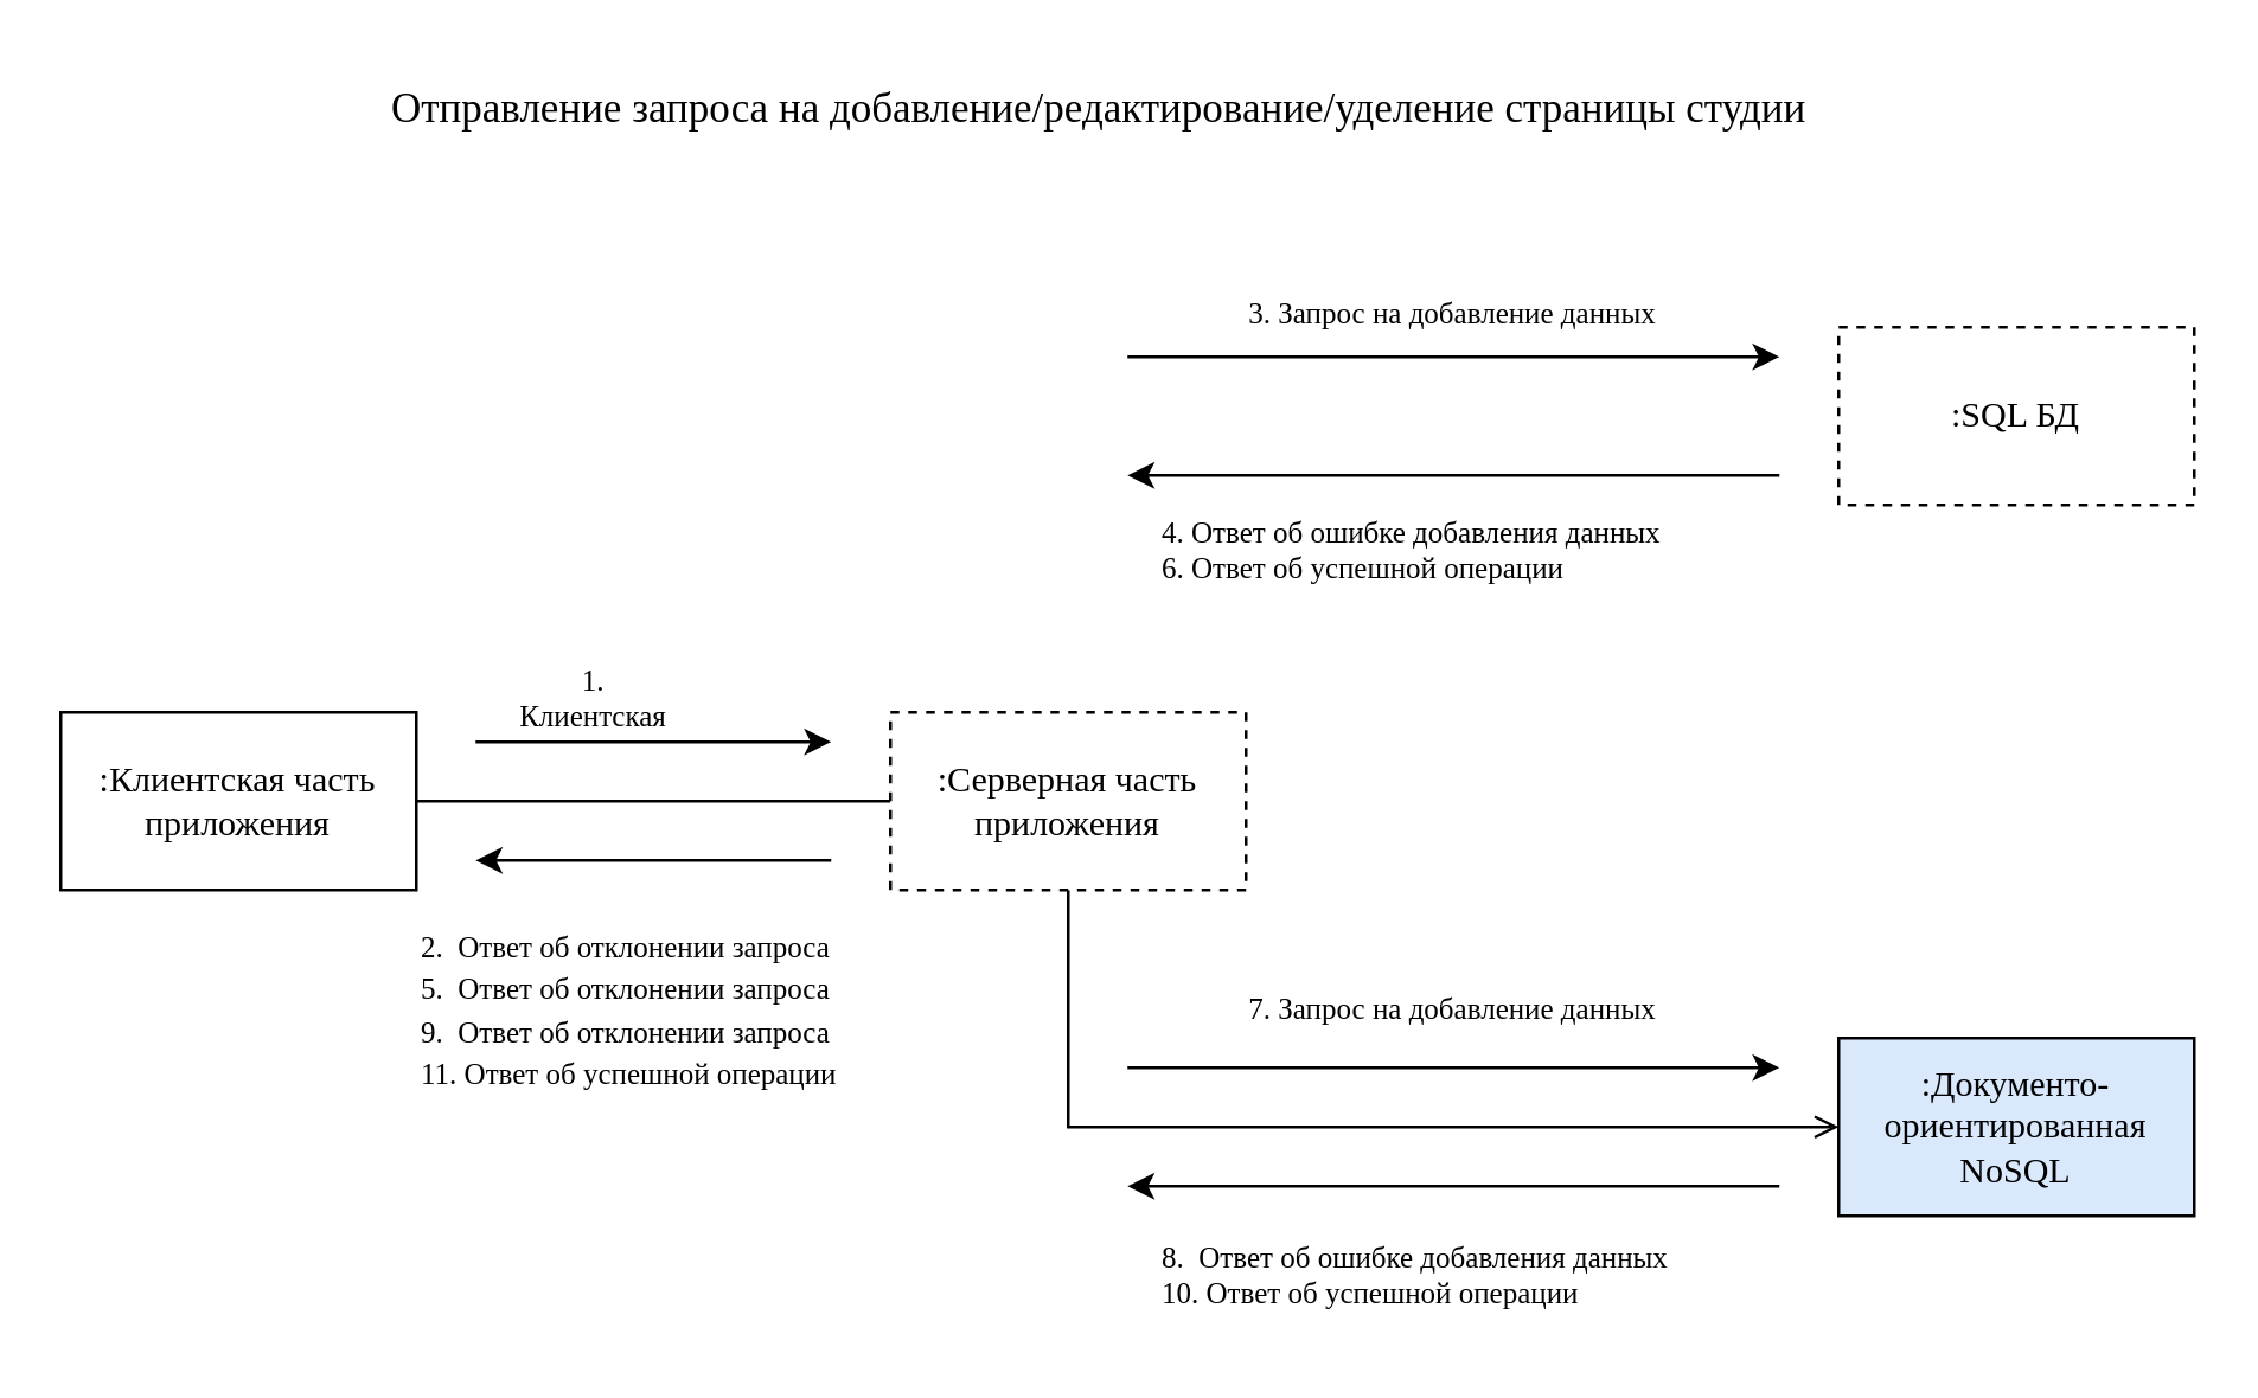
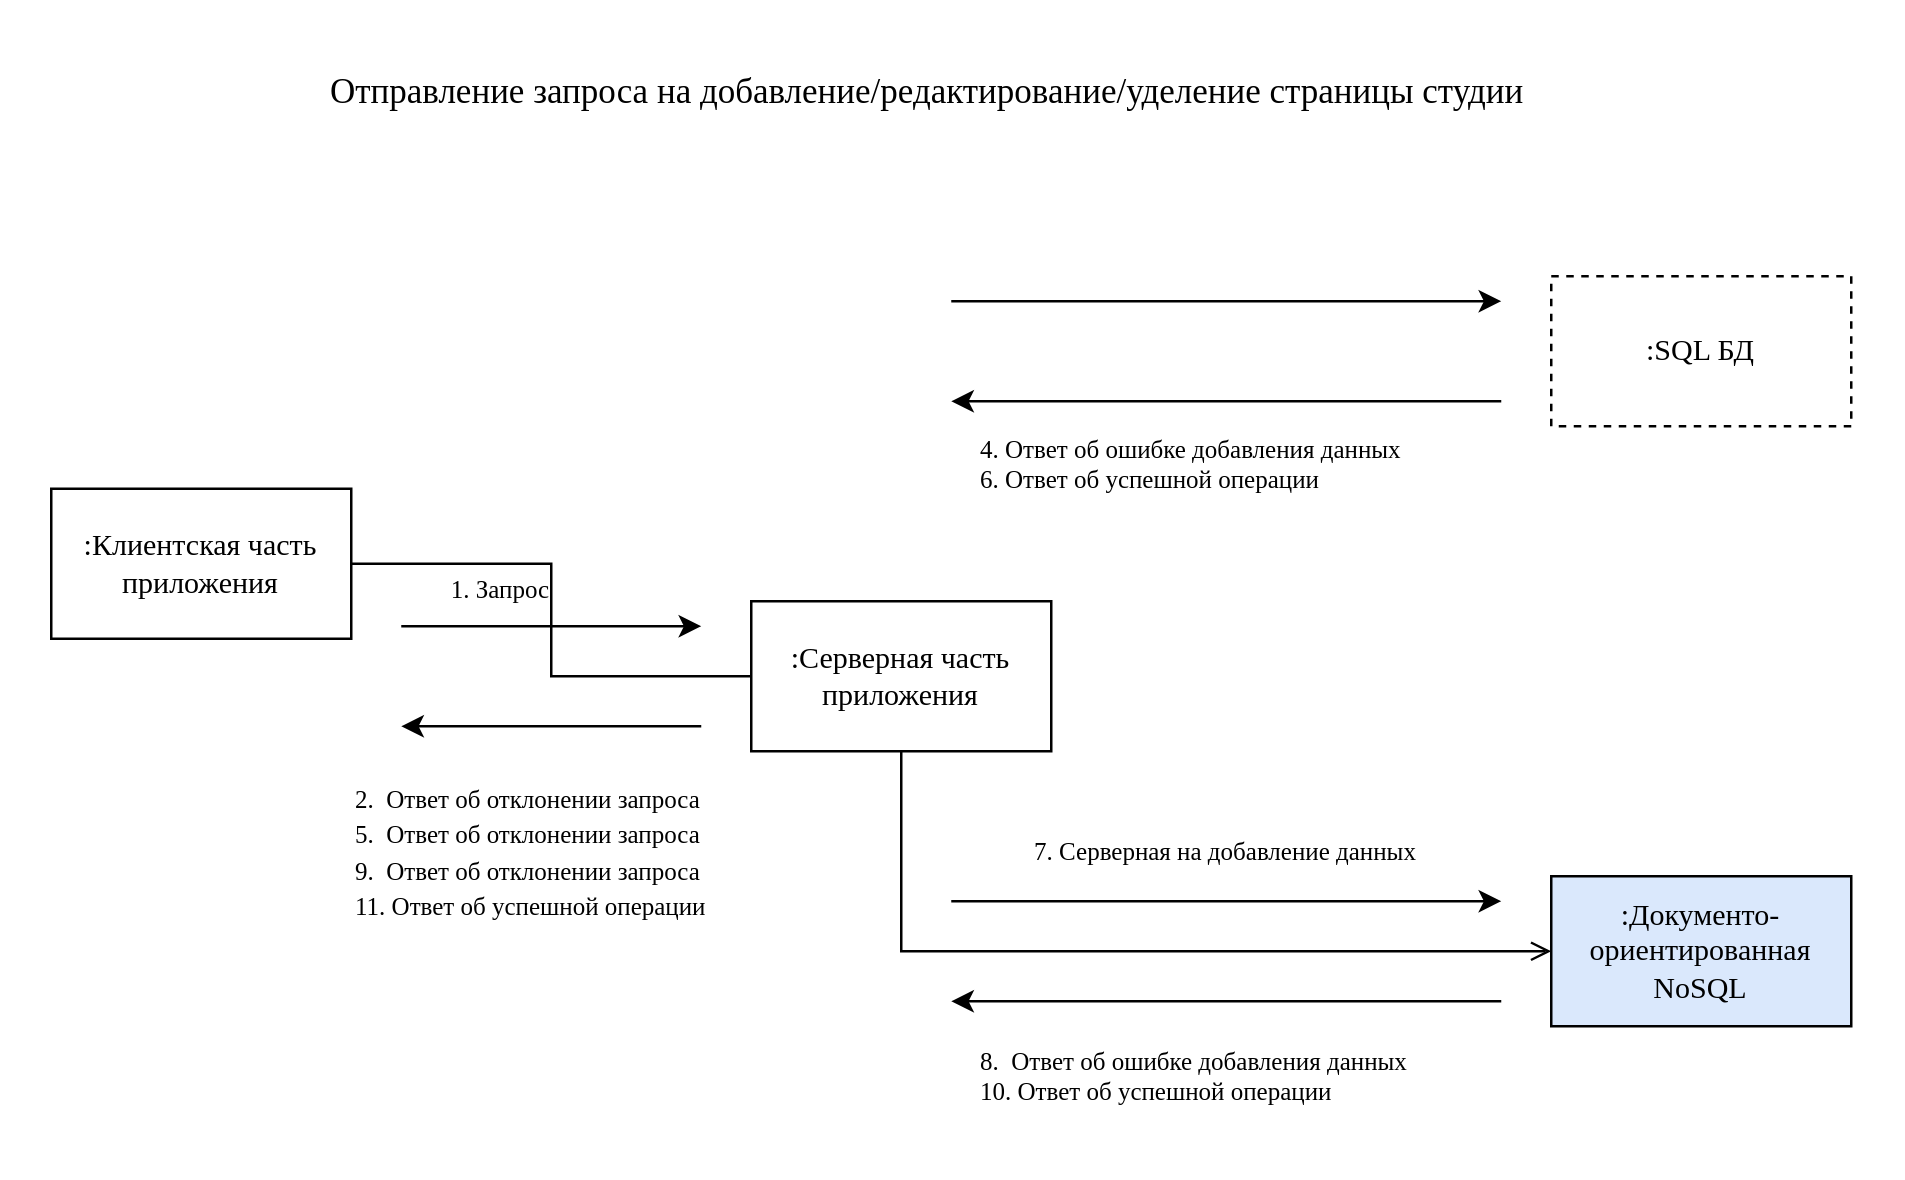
  <mxCell id="0" />
  <mxCell id="1" parent="0" />
  <mxCell id="2" style="edgeStyle=orthogonalEdgeStyle;rounded=0;orthogonalLoop=1;jettySize=auto;html=1;entryX=0;entryY=0.5;entryDx=0;entryDy=0;endArrow=none;startFill=0;" parent="1" source="3" target="5" edge="1"><mxGeometry relative="1" as="geometry" /></mxCell>
- <mxCell id="3" value=":Клиентская часть приложения" style="rounded=0;whiteSpace=wrap;html=1;fontFamily=Alegreya;fontSource=https%3A%2F%2Ffonts.googleapis.com%2Fcss%3Ffamily%3DAlegreya;" parent="1" vertex="1"><mxGeometry x="20" y="240" width="120" height="60" as="geometry" /></mxCell>
+ <mxCell id="3" value=":Клиентская часть приложения" style="rounded=0;whiteSpace=wrap;html=1;fontFamily=Alegreya;fontSource=https%3A%2F%2Ffonts.googleapis.com%2Fcss%3Ffamily%3DAlegreya;" parent="1" vertex="1"><mxGeometry x="20" y="195" width="120" height="60" as="geometry" /></mxCell>
  <mxCell id="4" style="edgeStyle=orthogonalEdgeStyle;rounded=0;orthogonalLoop=1;jettySize=auto;html=1;entryX=0;entryY=0.5;entryDx=0;entryDy=0;endArrow=open;startFill=0;" parent="1" source="5" target="7" edge="1"><mxGeometry relative="1" as="geometry"><Array as="points"><mxPoint x="360" y="380" /></Array></mxGeometry></mxCell>
- <mxCell id="5" value=":Серверная часть приложения" style="rounded=0;whiteSpace=wrap;html=1;fontFamily=Alegreya;fontSource=https%3A%2F%2Ffonts.googleapis.com%2Fcss%3Ffamily%3DAlegreya;dashed=1;" parent="1" vertex="1"><mxGeometry x="300" y="240" width="120" height="60" as="geometry" /></mxCell>
+ <mxCell id="5" value=":Серверная часть приложения" style="rounded=0;whiteSpace=wrap;html=1;fontFamily=Alegreya;fontSource=https%3A%2F%2Ffonts.googleapis.com%2Fcss%3Ffamily%3DAlegreya;" parent="1" vertex="1"><mxGeometry x="300" y="240" width="120" height="60" as="geometry" /></mxCell>
  <mxCell id="6" value=":SQL БД" style="rounded=0;whiteSpace=wrap;html=1;fontFamily=Alegreya;fontSource=https%3A%2F%2Ffonts.googleapis.com%2Fcss%3Ffamily%3DAlegreya;dashed=1;" parent="1" vertex="1"><mxGeometry x="620" y="110" width="120" height="60" as="geometry" /></mxCell>
  <mxCell id="7" value=":Документо-ориентированная NoSQL" style="rounded=0;whiteSpace=wrap;html=1;fontFamily=Alegreya;fontSource=https%3A%2F%2Ffonts.googleapis.com%2Fcss%3Ffamily%3DAlegreya;fillColor=#dae8fc;" parent="1" vertex="1"><mxGeometry x="620" y="350" width="120" height="60" as="geometry" /></mxCell>
  <mxCell id="8" value="" style="endArrow=classic;html=1;rounded=0;" parent="1" edge="1"><mxGeometry width="50" height="50" relative="1" as="geometry"><mxPoint x="160" y="250" as="sourcePoint" /><mxPoint x="280" y="250" as="targetPoint" /></mxGeometry></mxCell>
  <mxCell id="9" value="" style="endArrow=classic;html=1;rounded=0;" parent="1" edge="1"><mxGeometry width="50" height="50" relative="1" as="geometry"><mxPoint x="280" y="290" as="sourcePoint" /><mxPoint x="160" y="290" as="targetPoint" /></mxGeometry></mxCell>
  <mxCell id="10" value="" style="endArrow=classic;html=1;rounded=0;" parent="1" edge="1"><mxGeometry width="50" height="50" relative="1" as="geometry"><mxPoint x="380" y="120" as="sourcePoint" /><mxPoint x="600" y="120" as="targetPoint" /></mxGeometry></mxCell>
  <mxCell id="11" value="" style="endArrow=classic;html=1;rounded=0;" parent="1" edge="1"><mxGeometry width="50" height="50" relative="1" as="geometry"><mxPoint x="380" y="360" as="sourcePoint" /><mxPoint x="600" y="360" as="targetPoint" /></mxGeometry></mxCell>
  <mxCell id="12" value="" style="endArrow=classic;html=1;rounded=0;" parent="1" edge="1"><mxGeometry width="50" height="50" relative="1" as="geometry"><mxPoint x="600" y="400" as="sourcePoint" /><mxPoint x="380" y="400" as="targetPoint" /></mxGeometry></mxCell>
  <mxCell id="13" value="" style="endArrow=classic;html=1;rounded=0;" parent="1" edge="1"><mxGeometry width="50" height="50" relative="1" as="geometry"><mxPoint x="600" y="160" as="sourcePoint" /><mxPoint x="380" y="160" as="targetPoint" /></mxGeometry></mxCell>
  <mxCell id="14" value="&lt;div style=&quot;font-weight: normal; font-size: 14px; line-height: 19px; white-space: pre;&quot;&gt;&lt;div&gt;&lt;span style=&quot;&quot;&gt;Отправление запроса на добавление/редактирование/уделение страницы студии&lt;/span&gt;&lt;/div&gt;&lt;/div&gt;" style="text;whiteSpace=wrap;html=1;fontColor=default;textShadow=0;labelBackgroundColor=default;fontFamily=Alegreya;fontSource=https%3A%2F%2Ffonts.googleapis.com%2Fcss%3Ffamily%3DAlegreya;" parent="1" vertex="1"><mxGeometry x="130" y="20" width="500" height="40" as="geometry" /></mxCell>
- <mxCell id="15" value="1. Клиентская" style="text;html=1;align=center;verticalAlign=middle;whiteSpace=wrap;rounded=0;fontFamily=JetBrains Mono;fontSource=https%3A%2F%2Ffonts.googleapis.com%2Fcss%3Ffamily%3DJetBrains%2BMono;fontSize=10;" parent="1" vertex="1"><mxGeometry x="170" y="220" width="60" height="30" as="geometry" /></mxCell>
+ <mxCell id="15" value="1. Запрос" style="text;html=1;align=center;verticalAlign=middle;whiteSpace=wrap;rounded=0;fontFamily=JetBrains Mono;fontSource=https%3A%2F%2Ffonts.googleapis.com%2Fcss%3Ffamily%3DJetBrains%2BMono;fontSize=10;" parent="1" vertex="1"><mxGeometry x="170" y="220" width="60" height="30" as="geometry" /></mxCell>
  <mxCell id="16" value="&lt;div align=&quot;left&quot;&gt;&lt;font style=&quot;font-size: 10px;&quot; data-font-src=&quot;https://fonts.googleapis.com/css?family=JetBrains+Mono&quot; face=&quot;JetBrains Mono&quot;&gt;2.&amp;nbsp; Ответ об отклонении запроса&lt;/font&gt;&lt;/div&gt;&lt;div align=&quot;left&quot;&gt;&lt;font style=&quot;font-size: 10px;&quot; data-font-src=&quot;https://fonts.googleapis.com/css?family=JetBrains+Mono&quot; face=&quot;JetBrains Mono&quot;&gt;5.&amp;nbsp; Ответ об отклонении запроса&lt;/font&gt;&lt;/div&gt;&lt;div align=&quot;left&quot;&gt;&lt;font style=&quot;font-size: 10px;&quot; data-font-src=&quot;https://fonts.googleapis.com/css?family=JetBrains+Mono&quot; face=&quot;JetBrains Mono&quot;&gt;9.&amp;nbsp; Ответ об отклонении запроса&lt;/font&gt;&lt;/div&gt;&lt;div align=&quot;left&quot;&gt;&lt;font style=&quot;font-size: 10px;&quot; data-font-src=&quot;https://fonts.googleapis.com/css?family=JetBrains+Mono&quot; face=&quot;JetBrains Mono&quot;&gt;11. Ответ об успешной операции&lt;/font&gt;&lt;/div&gt;" style="text;html=1;align=left;verticalAlign=middle;whiteSpace=wrap;rounded=0;" parent="1" vertex="1"><mxGeometry x="140" y="310" width="200" height="60" as="geometry" /></mxCell>
- <mxCell id="17" value="3. Запрос на добавление данных" style="text;html=1;align=center;verticalAlign=middle;whiteSpace=wrap;rounded=0;fontFamily=JetBrains Mono;fontSource=https%3A%2F%2Ffonts.googleapis.com%2Fcss%3Ffamily%3DJetBrains%2BMono;fontSize=10;" parent="1" vertex="1"><mxGeometry x="395" y="90" width="190" height="30" as="geometry" /></mxCell>
  <mxCell id="18" value="&lt;div align=&quot;left&quot;&gt;4. Ответ об ошибке добавления данных&lt;/div&gt;&lt;div align=&quot;left&quot;&gt;6. Ответ об успешной операции&lt;/div&gt;" style="text;html=1;align=left;verticalAlign=middle;whiteSpace=wrap;rounded=0;fontFamily=JetBrains Mono;fontSource=https%3A%2F%2Ffonts.googleapis.com%2Fcss%3Ffamily%3DJetBrains%2BMono;fontSize=10;" parent="1" vertex="1"><mxGeometry x="390" y="170" width="230" height="30" as="geometry" /></mxCell>
- <mxCell id="19" value="7. Запрос на добавление данных" style="text;html=1;align=center;verticalAlign=middle;whiteSpace=wrap;rounded=0;fontFamily=JetBrains Mono;fontSource=https%3A%2F%2Ffonts.googleapis.com%2Fcss%3Ffamily%3DJetBrains%2BMono;fontSize=10;" parent="1" vertex="1"><mxGeometry x="390" y="325" width="200" height="30" as="geometry" /></mxCell>
+ <mxCell id="19" value="7. Серверная на добавление данных" style="text;html=1;align=center;verticalAlign=middle;whiteSpace=wrap;rounded=0;fontFamily=JetBrains Mono;fontSource=https%3A%2F%2Ffonts.googleapis.com%2Fcss%3Ffamily%3DJetBrains%2BMono;fontSize=10;" parent="1" vertex="1"><mxGeometry x="390" y="325" width="200" height="30" as="geometry" /></mxCell>
  <mxCell id="20" value="&lt;div align=&quot;left&quot;&gt;8.&amp;nbsp; Ответ об ошибке добавления данных&lt;/div&gt;&lt;div align=&quot;left&quot;&gt;10. Ответ об успешной операции&lt;/div&gt;" style="text;html=1;align=left;verticalAlign=middle;whiteSpace=wrap;rounded=0;fontFamily=JetBrains Mono;fontSource=https%3A%2F%2Ffonts.googleapis.com%2Fcss%3Ffamily%3DJetBrains%2BMono;fontSize=10;" parent="1" vertex="1"><mxGeometry x="390" y="410" width="240" height="40" as="geometry" /></mxCell>
